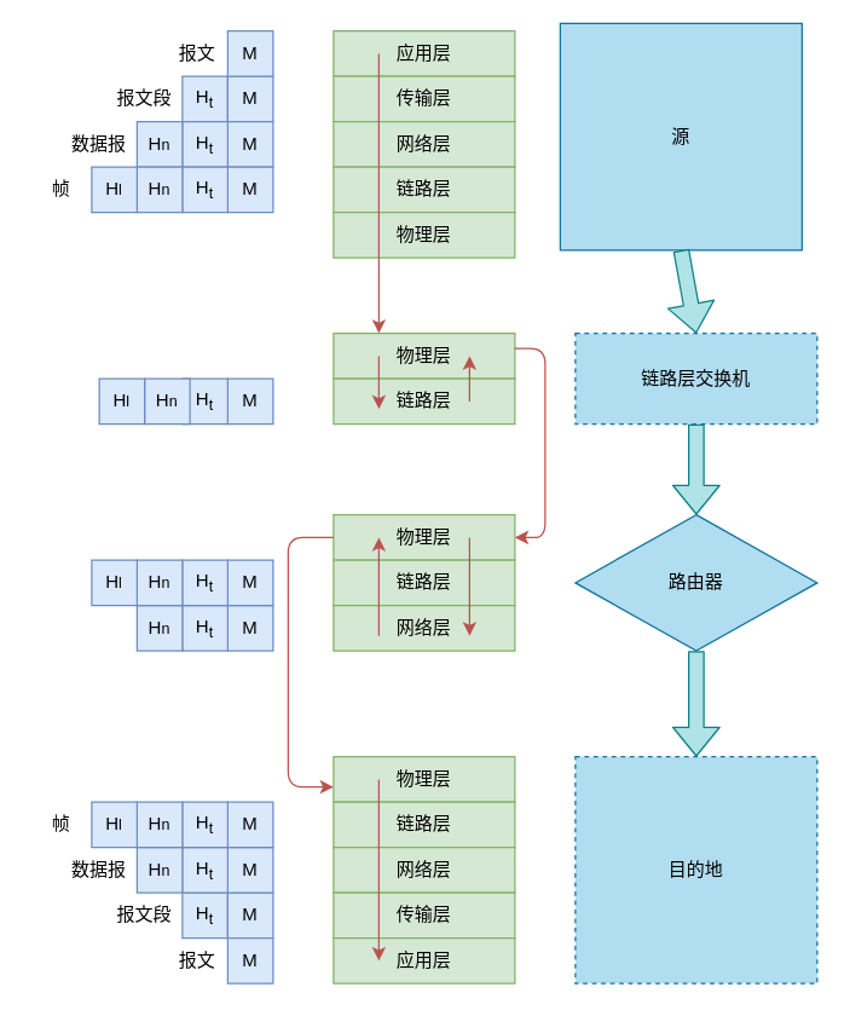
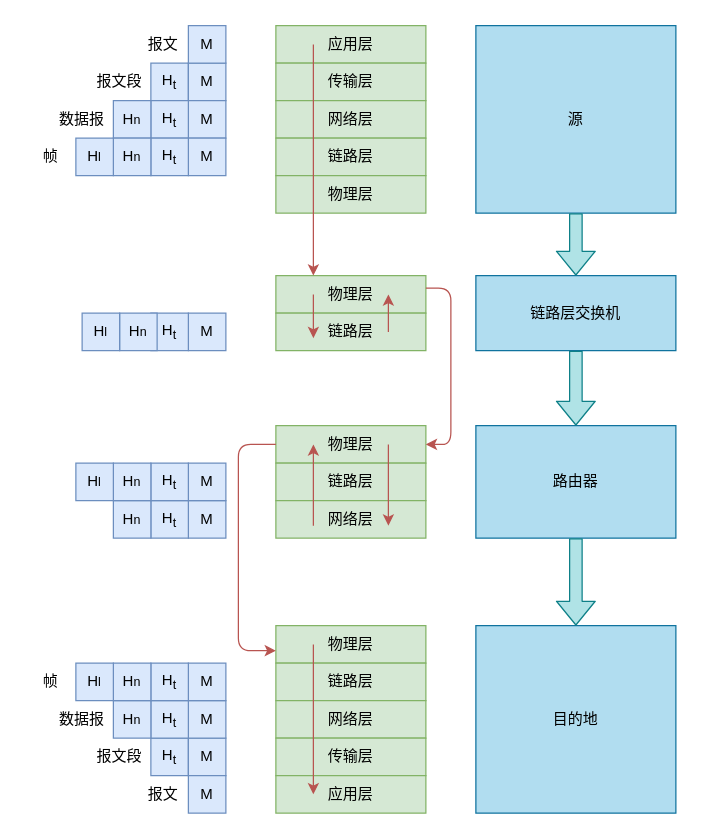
  <mxCell id="0" />
  <mxCell id="1" parent="0" />
- <mxCell id="2" value="源" style="rounded=0;whiteSpace=wrap;html=1;fillColor=#b1ddf0;strokeColor=#10739e;" vertex="1" parent="1"><mxGeometry x="370" y="15" width="160" height="150" as="geometry" /></mxCell>
- <mxCell id="3" value="链路层交换机" style="rounded=0;whiteSpace=wrap;html=1;fillColor=#b1ddf0;strokeColor=#10739e;dashed=1;" vertex="1" parent="1"><mxGeometry x="380" y="220" width="160" height="60" as="geometry" /></mxCell>
- <mxCell id="4" value="路由器" style="rhombus;whiteSpace=wrap;html=1;fillColor=#b1ddf0;strokeColor=#10739e;" vertex="1" parent="1"><mxGeometry x="380" y="340" width="160" height="90" as="geometry" /></mxCell>
+ <mxCell id="2" value="源" style="rounded=0;whiteSpace=wrap;html=1;fillColor=#b1ddf0;strokeColor=#10739e;" vertex="1" parent="1"><mxGeometry x="380" y="20" width="160" height="150" as="geometry" /></mxCell>
+ <mxCell id="3" value="链路层交换机" style="rounded=0;whiteSpace=wrap;html=1;fillColor=#b1ddf0;strokeColor=#10739e;" vertex="1" parent="1"><mxGeometry x="380" y="220" width="160" height="60" as="geometry" /></mxCell>
+ <mxCell id="4" value="路由器" style="rounded=0;whiteSpace=wrap;html=1;fillColor=#b1ddf0;strokeColor=#10739e;" vertex="1" parent="1"><mxGeometry x="380" y="340" width="160" height="90" as="geometry" /></mxCell>
  <mxCell id="5" value="应用层" style="rounded=0;whiteSpace=wrap;html=1;fillColor=#d5e8d4;strokeColor=#82b366;" vertex="1" parent="1"><mxGeometry x="220" y="20" width="120" height="30" as="geometry" /></mxCell>
  <mxCell id="6" value="传输层" style="rounded=0;whiteSpace=wrap;html=1;fillColor=#d5e8d4;strokeColor=#82b366;" vertex="1" parent="1"><mxGeometry x="220" y="50" width="120" height="30" as="geometry" /></mxCell>
  <mxCell id="7" value="网络层" style="rounded=0;whiteSpace=wrap;html=1;fillColor=#d5e8d4;strokeColor=#82b366;" vertex="1" parent="1"><mxGeometry x="220" y="80" width="120" height="30" as="geometry" /></mxCell>
  <mxCell id="8" value="链路层" style="rounded=0;whiteSpace=wrap;html=1;fillColor=#d5e8d4;strokeColor=#82b366;" vertex="1" parent="1"><mxGeometry x="220" y="110" width="120" height="30" as="geometry" /></mxCell>
  <mxCell id="9" value="物理层" style="rounded=0;whiteSpace=wrap;html=1;fillColor=#d5e8d4;strokeColor=#82b366;" vertex="1" parent="1"><mxGeometry x="220" y="140" width="120" height="30" as="geometry" /></mxCell>
  <mxCell id="10" value="物理层" style="rounded=0;whiteSpace=wrap;html=1;fillColor=#d5e8d4;strokeColor=#82b366;" vertex="1" parent="1"><mxGeometry x="220" y="220" width="120" height="30" as="geometry" /></mxCell>
  <mxCell id="11" value="链路层" style="rounded=0;whiteSpace=wrap;html=1;fillColor=#d5e8d4;strokeColor=#82b366;" vertex="1" parent="1"><mxGeometry x="220" y="250" width="120" height="30" as="geometry" /></mxCell>
  <mxCell id="12" value="报文" style="text;html=1;strokeColor=none;fillColor=none;align=center;verticalAlign=middle;whiteSpace=wrap;rounded=0;" vertex="1" parent="1"><mxGeometry x="110" y="25" width="40" height="20" as="geometry" /></mxCell>
  <mxCell id="13" value="报文段" style="text;html=1;strokeColor=none;fillColor=none;align=center;verticalAlign=middle;whiteSpace=wrap;rounded=0;" vertex="1" parent="1"><mxGeometry x="70" y="55" width="50" height="20" as="geometry" /></mxCell>
  <mxCell id="14" value="&lt;span style=&quot;white-space: normal&quot;&gt;H&lt;/span&gt;&lt;sub style=&quot;white-space: normal&quot;&gt;t&lt;/sub&gt;" style="rounded=0;whiteSpace=wrap;html=1;fillColor=#dae8fc;strokeColor=#6c8ebf;" vertex="1" parent="1"><mxGeometry x="120" y="50" width="30" height="30" as="geometry" /></mxCell>
  <mxCell id="15" value="M" style="rounded=0;whiteSpace=wrap;html=1;fillColor=#dae8fc;strokeColor=#6c8ebf;" vertex="1" parent="1"><mxGeometry x="150" y="50" width="30" height="30" as="geometry" /></mxCell>
  <mxCell id="16" value="M" style="rounded=0;whiteSpace=wrap;html=1;fillColor=#dae8fc;strokeColor=#6c8ebf;" vertex="1" parent="1"><mxGeometry x="150" y="20" width="30" height="30" as="geometry" /></mxCell>
  <mxCell id="17" value="M" style="rounded=0;whiteSpace=wrap;html=1;fillColor=#dae8fc;strokeColor=#6c8ebf;" vertex="1" parent="1"><mxGeometry x="150" y="80" width="30" height="30" as="geometry" /></mxCell>
  <mxCell id="18" value="&lt;span style=&quot;white-space: normal&quot;&gt;H&lt;/span&gt;&lt;sub style=&quot;white-space: normal&quot;&gt;t&lt;/sub&gt;" style="rounded=0;whiteSpace=wrap;html=1;fillColor=#dae8fc;strokeColor=#6c8ebf;" vertex="1" parent="1"><mxGeometry x="120" y="80" width="30" height="30" as="geometry" /></mxCell>
  <mxCell id="19" value="数据报" style="text;html=1;strokeColor=none;fillColor=none;align=center;verticalAlign=middle;whiteSpace=wrap;rounded=0;" vertex="1" parent="1"><mxGeometry x="40" y="85" width="50" height="20" as="geometry" /></mxCell>
  <mxCell id="20" value="&lt;span style=&quot;white-space: normal&quot;&gt;H&lt;span style=&quot;font-size: 10px&quot;&gt;n&lt;/span&gt;&lt;/span&gt;" style="rounded=0;whiteSpace=wrap;html=1;fillColor=#dae8fc;strokeColor=#6c8ebf;" vertex="1" parent="1"><mxGeometry x="90" y="80" width="30" height="30" as="geometry" /></mxCell>
  <mxCell id="21" value="M" style="rounded=0;whiteSpace=wrap;html=1;fillColor=#dae8fc;strokeColor=#6c8ebf;" vertex="1" parent="1"><mxGeometry x="150" y="110" width="30" height="30" as="geometry" /></mxCell>
  <mxCell id="22" value="&lt;span style=&quot;white-space: normal&quot;&gt;H&lt;/span&gt;&lt;sub style=&quot;white-space: normal&quot;&gt;t&lt;/sub&gt;" style="rounded=0;whiteSpace=wrap;html=1;fillColor=#dae8fc;strokeColor=#6c8ebf;" vertex="1" parent="1"><mxGeometry x="120" y="110" width="30" height="30" as="geometry" /></mxCell>
  <mxCell id="23" value="&lt;span style=&quot;white-space: normal&quot;&gt;H&lt;span style=&quot;font-size: 10px&quot;&gt;n&lt;/span&gt;&lt;/span&gt;" style="rounded=0;whiteSpace=wrap;html=1;fillColor=#dae8fc;strokeColor=#6c8ebf;" vertex="1" parent="1"><mxGeometry x="90" y="110" width="30" height="30" as="geometry" /></mxCell>
  <mxCell id="24" value="&lt;span style=&quot;white-space: normal&quot;&gt;H&lt;span style=&quot;font-size: 10px&quot;&gt;l&lt;/span&gt;&lt;/span&gt;" style="rounded=0;whiteSpace=wrap;html=1;fillColor=#dae8fc;strokeColor=#6c8ebf;" vertex="1" parent="1"><mxGeometry y="110" width="30" height="30" as="geometry" x="60" /></mxCell>
  <mxCell id="25" value="M" style="rounded=0;whiteSpace=wrap;html=1;fillColor=#dae8fc;strokeColor=#6c8ebf;" vertex="1" parent="1"><mxGeometry x="150" y="250" width="30" height="30" as="geometry" /></mxCell>
  <mxCell id="26" value="&lt;span style=&quot;white-space: normal&quot;&gt;H&lt;/span&gt;&lt;sub style=&quot;white-space: normal&quot;&gt;t&lt;/sub&gt;" style="rounded=0;whiteSpace=wrap;html=1;fillColor=#dae8fc;strokeColor=#6c8ebf;" vertex="1" parent="1"><mxGeometry x="120" y="250" width="30" height="30" as="geometry" /></mxCell>
  <mxCell id="27" value="&lt;span style=&quot;white-space: normal&quot;&gt;H&lt;span style=&quot;font-size: 10px&quot;&gt;n&lt;/span&gt;&lt;/span&gt;" style="rounded=0;whiteSpace=wrap;html=1;fillColor=#dae8fc;strokeColor=#6c8ebf;" vertex="1" parent="1"><mxGeometry x="95" y="250" width="30" height="30" as="geometry" /></mxCell>
  <mxCell id="28" value="&lt;span style=&quot;white-space: normal&quot;&gt;H&lt;span style=&quot;font-size: 10px&quot;&gt;l&lt;/span&gt;&lt;/span&gt;" style="rounded=0;whiteSpace=wrap;html=1;fillColor=#dae8fc;strokeColor=#6c8ebf;" vertex="1" parent="1"><mxGeometry x="65" y="250" width="30" height="30" as="geometry" /></mxCell>
  <mxCell id="29" value="帧" style="text;html=1;strokeColor=none;fillColor=none;align=center;verticalAlign=middle;whiteSpace=wrap;rounded=0;" vertex="1" parent="1"><mxGeometry x="20" y="115" width="40" height="20" as="geometry" /></mxCell>
  <mxCell id="30" value="物理层" style="rounded=0;whiteSpace=wrap;html=1;fillColor=#d5e8d4;strokeColor=#82b366;" vertex="1" parent="1"><mxGeometry x="220" y="340" width="120" height="30" as="geometry" /></mxCell>
  <mxCell id="31" value="链路层" style="rounded=0;whiteSpace=wrap;html=1;fillColor=#d5e8d4;strokeColor=#82b366;" vertex="1" parent="1"><mxGeometry x="220" y="370" width="120" height="30" as="geometry" /></mxCell>
  <mxCell id="32" value="网络层" style="rounded=0;whiteSpace=wrap;html=1;fillColor=#d5e8d4;strokeColor=#82b366;" vertex="1" parent="1"><mxGeometry x="220" y="400" width="120" height="30" as="geometry" /></mxCell>
  <mxCell id="33" value="M" style="rounded=0;whiteSpace=wrap;html=1;fillColor=#dae8fc;strokeColor=#6c8ebf;" vertex="1" parent="1"><mxGeometry x="150" y="400" width="30" height="30" as="geometry" /></mxCell>
  <mxCell id="34" value="&lt;span style=&quot;white-space: normal&quot;&gt;H&lt;/span&gt;&lt;sub style=&quot;white-space: normal&quot;&gt;t&lt;/sub&gt;" style="rounded=0;whiteSpace=wrap;html=1;fillColor=#dae8fc;strokeColor=#6c8ebf;" vertex="1" parent="1"><mxGeometry x="120" y="400" width="30" height="30" as="geometry" /></mxCell>
  <mxCell id="35" value="&lt;span style=&quot;white-space: normal&quot;&gt;H&lt;span style=&quot;font-size: 10px&quot;&gt;n&lt;/span&gt;&lt;/span&gt;" style="rounded=0;whiteSpace=wrap;html=1;fillColor=#dae8fc;strokeColor=#6c8ebf;" vertex="1" parent="1"><mxGeometry x="90" y="400" width="30" height="30" as="geometry" /></mxCell>
  <mxCell id="36" value="M" style="rounded=0;whiteSpace=wrap;html=1;fillColor=#dae8fc;strokeColor=#6c8ebf;" vertex="1" parent="1"><mxGeometry x="150" y="370" width="30" height="30" as="geometry" /></mxCell>
  <mxCell id="37" value="&lt;span style=&quot;white-space: normal&quot;&gt;H&lt;/span&gt;&lt;sub style=&quot;white-space: normal&quot;&gt;t&lt;/sub&gt;" style="rounded=0;whiteSpace=wrap;html=1;fillColor=#dae8fc;strokeColor=#6c8ebf;" vertex="1" parent="1"><mxGeometry x="120" y="370" width="30" height="30" as="geometry" /></mxCell>
  <mxCell id="38" value="&lt;span style=&quot;white-space: normal&quot;&gt;H&lt;span style=&quot;font-size: 10px&quot;&gt;n&lt;/span&gt;&lt;/span&gt;" style="rounded=0;whiteSpace=wrap;html=1;fillColor=#dae8fc;strokeColor=#6c8ebf;" vertex="1" parent="1"><mxGeometry x="90" y="370" width="30" height="30" as="geometry" /></mxCell>
  <mxCell id="39" value="&lt;span style=&quot;white-space: normal&quot;&gt;H&lt;span style=&quot;font-size: 10px&quot;&gt;l&lt;/span&gt;&lt;/span&gt;" style="rounded=0;whiteSpace=wrap;html=1;fillColor=#dae8fc;strokeColor=#6c8ebf;" vertex="1" parent="1"><mxGeometry y="370" width="30" height="30" as="geometry" x="60" /></mxCell>
- <mxCell id="40" value="目的地" style="rounded=0;whiteSpace=wrap;html=1;fillColor=#b1ddf0;strokeColor=#10739e;dashed=1;" vertex="1" parent="1"><mxGeometry x="380" y="500" width="160" height="150" as="geometry" /></mxCell>
+ <mxCell id="40" value="目的地" style="rounded=0;whiteSpace=wrap;html=1;fillColor=#b1ddf0;strokeColor=#10739e;" vertex="1" parent="1"><mxGeometry x="380" y="500" width="160" height="150" as="geometry" /></mxCell>
  <mxCell id="41" value="物理层" style="rounded=0;whiteSpace=wrap;html=1;fillColor=#d5e8d4;strokeColor=#82b366;" vertex="1" parent="1"><mxGeometry x="220" y="500" width="120" height="30" as="geometry" /></mxCell>
  <mxCell id="42" value="链路层" style="rounded=0;whiteSpace=wrap;html=1;fillColor=#d5e8d4;strokeColor=#82b366;" vertex="1" parent="1"><mxGeometry x="220" y="530" width="120" height="30" as="geometry" /></mxCell>
  <mxCell id="43" value="网络层" style="rounded=0;whiteSpace=wrap;html=1;fillColor=#d5e8d4;strokeColor=#82b366;" vertex="1" parent="1"><mxGeometry x="220" y="560" width="120" height="30" as="geometry" /></mxCell>
  <mxCell id="44" value="传输层" style="rounded=0;whiteSpace=wrap;html=1;fillColor=#d5e8d4;strokeColor=#82b366;" vertex="1" parent="1"><mxGeometry x="220" y="590" width="120" height="30" as="geometry" /></mxCell>
  <mxCell id="45" value="应用层" style="rounded=0;whiteSpace=wrap;html=1;fillColor=#d5e8d4;strokeColor=#82b366;" vertex="1" parent="1"><mxGeometry x="220" y="620" width="120" height="30" as="geometry" /></mxCell>
  <mxCell id="46" value="报文" style="text;html=1;strokeColor=none;fillColor=none;align=center;verticalAlign=middle;whiteSpace=wrap;rounded=0;" vertex="1" parent="1"><mxGeometry x="110" y="625" width="40" height="20" as="geometry" /></mxCell>
  <mxCell id="47" value="报文段" style="text;html=1;strokeColor=none;fillColor=none;align=center;verticalAlign=middle;whiteSpace=wrap;rounded=0;" vertex="1" parent="1"><mxGeometry x="70" y="595" width="50" height="20" as="geometry" /></mxCell>
  <mxCell id="48" value="&lt;span style=&quot;white-space: normal&quot;&gt;H&lt;/span&gt;&lt;sub style=&quot;white-space: normal&quot;&gt;t&lt;/sub&gt;" style="rounded=0;whiteSpace=wrap;html=1;fillColor=#dae8fc;strokeColor=#6c8ebf;" vertex="1" parent="1"><mxGeometry x="120" y="590" width="30" height="30" as="geometry" /></mxCell>
  <mxCell id="49" value="M" style="rounded=0;whiteSpace=wrap;html=1;fillColor=#dae8fc;strokeColor=#6c8ebf;" vertex="1" parent="1"><mxGeometry x="150" y="590" width="30" height="30" as="geometry" /></mxCell>
  <mxCell id="50" value="M" style="rounded=0;whiteSpace=wrap;html=1;fillColor=#dae8fc;strokeColor=#6c8ebf;" vertex="1" parent="1"><mxGeometry x="150" y="620" width="30" height="30" as="geometry" /></mxCell>
  <mxCell id="51" value="M" style="rounded=0;whiteSpace=wrap;html=1;fillColor=#dae8fc;strokeColor=#6c8ebf;" vertex="1" parent="1"><mxGeometry x="150" y="560" width="30" height="30" as="geometry" /></mxCell>
  <mxCell id="52" value="&lt;span style=&quot;white-space: normal&quot;&gt;H&lt;/span&gt;&lt;sub style=&quot;white-space: normal&quot;&gt;t&lt;/sub&gt;" style="rounded=0;whiteSpace=wrap;html=1;fillColor=#dae8fc;strokeColor=#6c8ebf;" vertex="1" parent="1"><mxGeometry x="120" y="560" width="30" height="30" as="geometry" /></mxCell>
  <mxCell id="53" value="数据报" style="text;html=1;strokeColor=none;fillColor=none;align=center;verticalAlign=middle;whiteSpace=wrap;rounded=0;" vertex="1" parent="1"><mxGeometry x="40" y="565" width="50" height="20" as="geometry" /></mxCell>
  <mxCell id="54" value="&lt;span style=&quot;white-space: normal&quot;&gt;H&lt;span style=&quot;font-size: 10px&quot;&gt;n&lt;/span&gt;&lt;/span&gt;" style="rounded=0;whiteSpace=wrap;html=1;fillColor=#dae8fc;strokeColor=#6c8ebf;" vertex="1" parent="1"><mxGeometry x="90" y="560" width="30" height="30" as="geometry" /></mxCell>
  <mxCell id="55" value="M" style="rounded=0;whiteSpace=wrap;html=1;fillColor=#dae8fc;strokeColor=#6c8ebf;" vertex="1" parent="1"><mxGeometry x="150" y="530" width="30" height="30" as="geometry" /></mxCell>
  <mxCell id="56" value="&lt;span style=&quot;white-space: normal&quot;&gt;H&lt;/span&gt;&lt;sub style=&quot;white-space: normal&quot;&gt;t&lt;/sub&gt;" style="rounded=0;whiteSpace=wrap;html=1;fillColor=#dae8fc;strokeColor=#6c8ebf;" vertex="1" parent="1"><mxGeometry x="120" y="530" width="30" height="30" as="geometry" /></mxCell>
  <mxCell id="57" value="&lt;span style=&quot;white-space: normal&quot;&gt;H&lt;span style=&quot;font-size: 10px&quot;&gt;n&lt;/span&gt;&lt;/span&gt;" style="rounded=0;whiteSpace=wrap;html=1;fillColor=#dae8fc;strokeColor=#6c8ebf;" vertex="1" parent="1"><mxGeometry x="90" y="530" width="30" height="30" as="geometry" /></mxCell>
  <mxCell id="58" value="&lt;span style=&quot;white-space: normal&quot;&gt;H&lt;span style=&quot;font-size: 10px&quot;&gt;l&lt;/span&gt;&lt;/span&gt;" style="rounded=0;whiteSpace=wrap;html=1;fillColor=#dae8fc;strokeColor=#6c8ebf;" vertex="1" parent="1"><mxGeometry y="530" width="30" height="30" as="geometry" x="60" /></mxCell>
  <mxCell id="59" value="帧" style="text;html=1;strokeColor=none;fillColor=none;align=center;verticalAlign=middle;whiteSpace=wrap;rounded=0;" vertex="1" parent="1"><mxGeometry x="20" y="535" width="40" height="20" as="geometry" /></mxCell>
  <mxCell id="60" value="" style="shape=flexArrow;endArrow=classic;html=1;exitX=0.5;exitY=1;exitDx=0;exitDy=0;entryX=0.5;entryY=0;entryDx=0;entryDy=0;fillColor=#b0e3e6;strokeColor=#0e8088;" edge="1" parent="1" source="2" target="3"><mxGeometry width="50" height="50" relative="1" as="geometry"><mxPoint x="540" y="230" as="sourcePoint" /><mxPoint x="590" y="180" as="targetPoint" /></mxGeometry></mxCell>
  <mxCell id="61" value="" style="shape=flexArrow;endArrow=classic;html=1;exitX=0.5;exitY=1;exitDx=0;exitDy=0;entryX=0.5;entryY=0;entryDx=0;entryDy=0;fillColor=#b0e3e6;strokeColor=#0e8088;" edge="1" parent="1" source="3" target="4"><mxGeometry width="50" height="50" relative="1" as="geometry"><mxPoint x="470" y="180" as="sourcePoint" /><mxPoint x="470" y="230" as="targetPoint" /></mxGeometry></mxCell>
  <mxCell id="62" value="" style="shape=flexArrow;endArrow=classic;html=1;exitX=0.5;exitY=1;exitDx=0;exitDy=0;entryX=0.5;entryY=0;entryDx=0;entryDy=0;fillColor=#b0e3e6;strokeColor=#0e8088;" edge="1" parent="1" source="4" target="40"><mxGeometry width="50" height="50" relative="1" as="geometry"><mxPoint x="480" y="190" as="sourcePoint" /><mxPoint x="480" y="240" as="targetPoint" /></mxGeometry></mxCell>
  <mxCell id="63" value="" style="endArrow=classic;html=1;fillColor=#f8cecc;strokeColor=#b85450;entryX=0.25;entryY=0;entryDx=0;entryDy=0;" edge="1" parent="1" target="10"><mxGeometry width="50" height="50" relative="1" as="geometry"><mxPoint x="250" y="35" as="sourcePoint" /><mxPoint x="250" y="160" as="targetPoint" /></mxGeometry></mxCell>
  <mxCell id="64" value="" style="endArrow=classic;html=1;fillColor=#f8cecc;strokeColor=#b85450;" edge="1" parent="1"><mxGeometry width="50" height="50" relative="1" as="geometry"><mxPoint x="250" y="515" as="sourcePoint" /><mxPoint x="250" y="635" as="targetPoint" /></mxGeometry></mxCell>
  <mxCell id="65" value="" style="endArrow=classic;html=1;entryX=1;entryY=0.5;entryDx=0;entryDy=0;fillColor=#f8cecc;strokeColor=#b85450;" edge="1" parent="1" target="30"><mxGeometry width="50" height="50" relative="1" as="geometry"><mxPoint x="340" y="230" as="sourcePoint" /><mxPoint x="310" y="360" as="targetPoint" /><Array as="points"><mxPoint x="340" y="230" /><mxPoint x="360" y="230" /><mxPoint x="360" y="320" /><mxPoint x="360" y="355" /></Array></mxGeometry></mxCell>
  <mxCell id="66" value="" style="endArrow=classic;html=1;fillColor=#f8cecc;strokeColor=#b85450;" edge="1" parent="1"><mxGeometry width="50" height="50" relative="1" as="geometry"><mxPoint x="310" y="265" as="sourcePoint" /><mxPoint x="310" y="235" as="targetPoint" /></mxGeometry></mxCell>
  <mxCell id="67" value="" style="endArrow=classic;html=1;fillColor=#f8cecc;strokeColor=#b85450;entryX=0.25;entryY=0.667;entryDx=0;entryDy=0;entryPerimeter=0;" edge="1" parent="1" target="11"><mxGeometry width="50" height="50" relative="1" as="geometry"><mxPoint x="250" y="235" as="sourcePoint" /><mxPoint x="320" y="245" as="targetPoint" /></mxGeometry></mxCell>
  <mxCell id="68" value="" style="endArrow=classic;html=1;entryX=0.75;entryY=0.667;entryDx=0;entryDy=0;entryPerimeter=0;fillColor=#f8cecc;strokeColor=#b85450;" edge="1" parent="1" target="32"><mxGeometry width="50" height="50" relative="1" as="geometry"><mxPoint x="310" y="355" as="sourcePoint" /><mxPoint x="380" y="450" as="targetPoint" /></mxGeometry></mxCell>
  <mxCell id="69" value="" style="endArrow=classic;html=1;entryX=0.25;entryY=0.5;entryDx=0;entryDy=0;entryPerimeter=0;fillColor=#f8cecc;strokeColor=#b85450;" edge="1" parent="1" target="30"><mxGeometry width="50" height="50" relative="1" as="geometry"><mxPoint x="250" y="420" as="sourcePoint" /><mxPoint x="230" y="320" as="targetPoint" /></mxGeometry></mxCell>
  <mxCell id="70" value="" style="endArrow=classic;html=1;exitX=0;exitY=0.5;exitDx=0;exitDy=0;fillColor=#f8cecc;strokeColor=#b85450;" edge="1" parent="1" source="30"><mxGeometry width="50" height="50" relative="1" as="geometry"><mxPoint x="200" y="360" as="sourcePoint" /><mxPoint x="220" y="520" as="targetPoint" /><Array as="points"><mxPoint x="190" y="355" /><mxPoint x="190" y="440" /><mxPoint x="190" y="520" /></Array></mxGeometry></mxCell>
